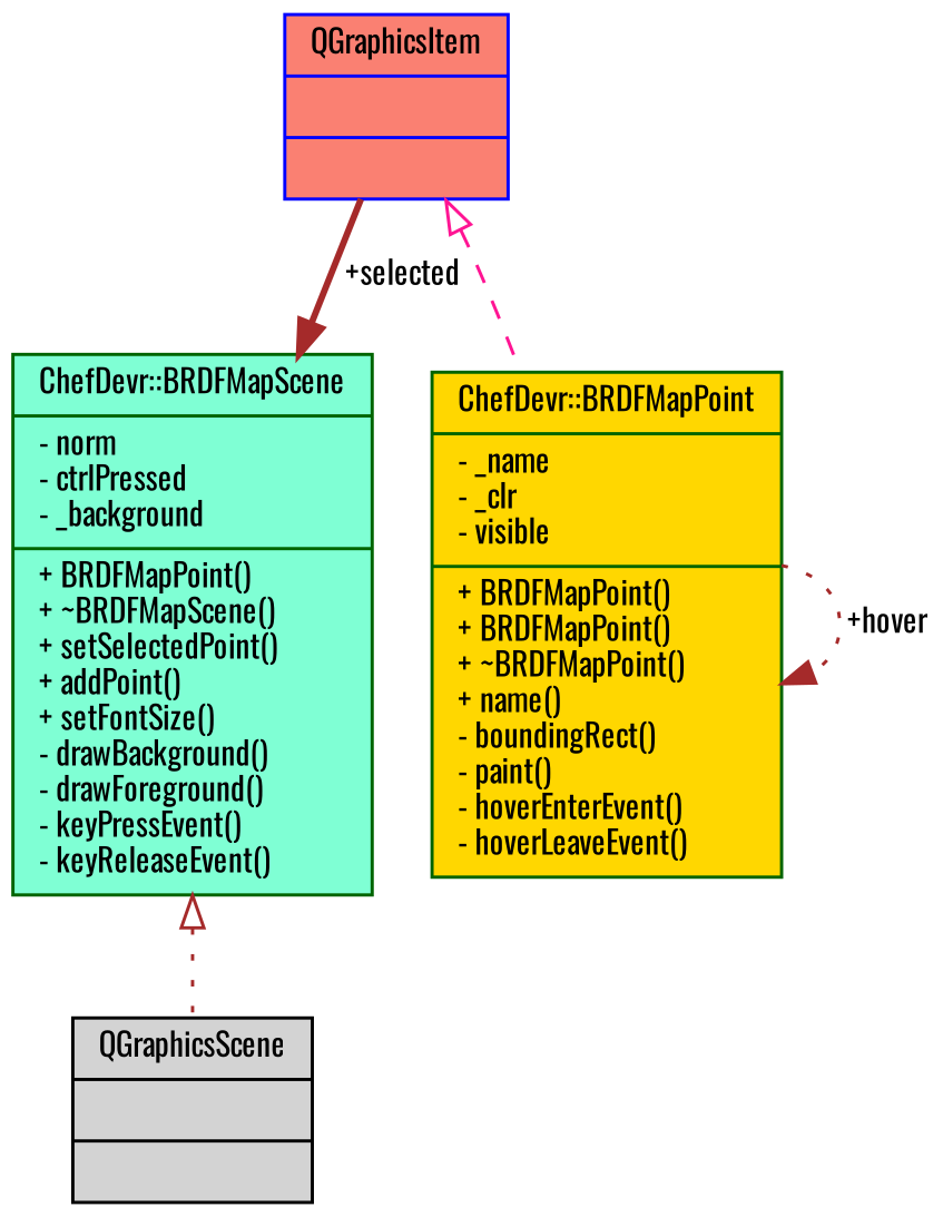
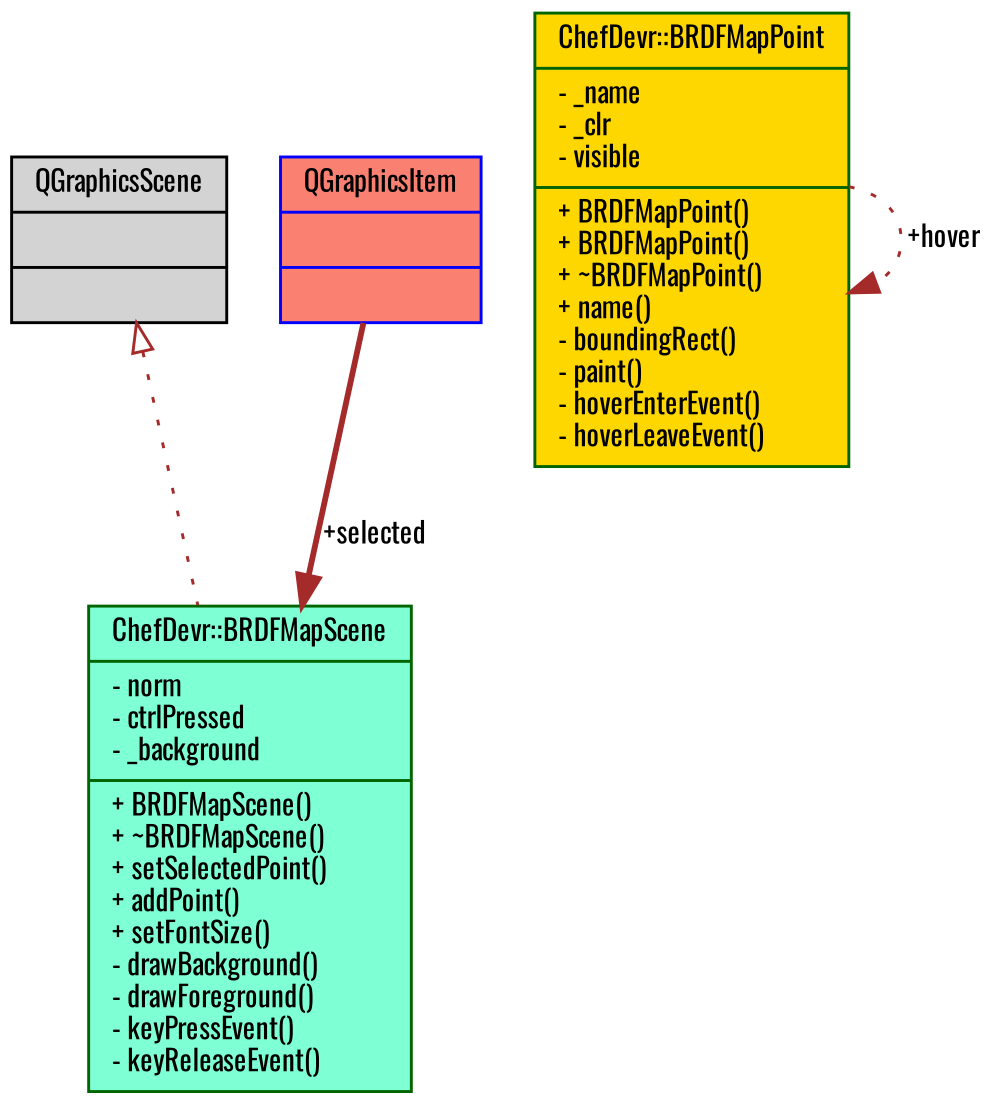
  digraph {
    fontname=Oswald
    node [color=darkgreen fontname=Oswald fontsize=10 shape=record style=filled]
    edge [color=brown fontname=Oswald fontsize=10 labelfontname=FreeSans labelfontsize=10 style=dotted]
-   n1 [fillcolor=aquamarine fontcolor=black height=0.2 label="{ChefDevr::BRDFMapScene\n|- norm\l- ctrlPressed\l- _background\l|+ BRDFMapPoint()\l+ ~BRDFMapScene()\l+ setSelectedPoint()\l+ addPoint()\l+ setFontSize()\l- drawBackground()\l- drawForeground()\l- keyPressEvent()\l- keyReleaseEvent()\l}" width=0.4]
+   n1 [fillcolor=aquamarine fontcolor=black height=0.2 label="{ChefDevr::BRDFMapScene\n|- norm\l- ctrlPressed\l- _background\l|+ BRDFMapScene()\l+ ~BRDFMapScene()\l+ setSelectedPoint()\l+ addPoint()\l+ setFontSize()\l- drawBackground()\l- drawForeground()\l- keyPressEvent()\l- keyReleaseEvent()\l}" width=0.4]
    n2 [color=black fillcolor=lightgrey height=0.2 label="{QGraphicsScene\n||}" width=0.4]
    n3 [fillcolor=gold height=0.2 label="{ChefDevr::BRDFMapPoint\n|- _name\l- _clr\l- visible\l|+ BRDFMapPoint()\l+ BRDFMapPoint()\l+ ~BRDFMapPoint()\l+ name()\l- boundingRect()\l- paint()\l- hoverEnterEvent()\l- hoverLeaveEvent()\l}" width=0.4]
    n4 [color=blue fillcolor=salmon height=0.2 label="{QGraphicsItem\n||}" width=0.4]
-   n1 -> n2 [arrowtail=onormal dir=back]
+   n2 -> n1 [arrowtail=onormal dir=back]
    n3 -> n3 [arrowhead=normal label=" +hover"]
    n4 -> n1 [arrowhead=normal label=" +selected" style=bold]
-   n4 -> n3 [arrowtail=onormal color=deeppink dir=back style=dashed]
  }
